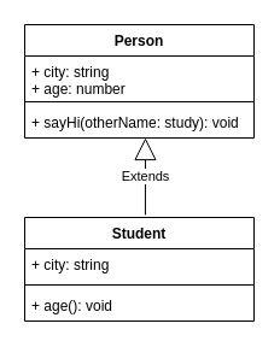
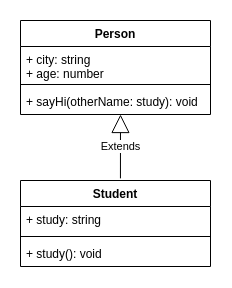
  <mxCell id="0" />
  <mxCell id="1" parent="0" />
  <mxCell id="2" value="Person" style="swimlane;fontStyle=1;align=center;verticalAlign=top;childLayout=stackLayout;horizontal=1;startSize=26;horizontalStack=0;resizeParent=1;resizeParentMax=0;resizeLast=0;collapsible=1;marginBottom=0;" vertex="1" parent="1"><mxGeometry x="20" y="20" width="190" height="94" as="geometry"><mxRectangle x="350" y="220" width="80" height="30" as="alternateBounds" /></mxGeometry></mxCell>
  <mxCell id="3" value="+ city: string&#10;+ age: number&#10;" style="text;strokeColor=none;fillColor=none;align=left;verticalAlign=top;spacingLeft=4;spacingRight=4;overflow=hidden;rotatable=0;points=[[0,0.5],[1,0.5]];portConstraint=eastwest;" vertex="1" parent="2"><mxGeometry y="26" width="190" height="34" as="geometry" /></mxCell>
  <mxCell id="4" value="" style="line;strokeWidth=1;fillColor=none;align=left;verticalAlign=middle;spacingTop=-1;spacingLeft=3;spacingRight=3;rotatable=0;labelPosition=right;points=[];portConstraint=eastwest;strokeColor=inherit;" vertex="1" parent="2"><mxGeometry y="60" width="190" height="8" as="geometry" /></mxCell>
  <mxCell id="5" value="+ sayHi(otherName: study): void" style="text;strokeColor=none;fillColor=none;align=left;verticalAlign=top;spacingLeft=4;spacingRight=4;overflow=hidden;rotatable=0;points=[[0,0.5],[1,0.5]];portConstraint=eastwest;" vertex="1" parent="2"><mxGeometry y="68" width="190" height="26" as="geometry" /></mxCell>
  <mxCell id="6" value="Student" style="swimlane;fontStyle=1;align=center;verticalAlign=top;childLayout=stackLayout;horizontal=1;startSize=26;horizontalStack=0;resizeParent=1;resizeParentMax=0;resizeLast=0;collapsible=1;marginBottom=0;" vertex="1" parent="1"><mxGeometry x="20" y="180" width="190" height="86" as="geometry" /></mxCell>
- <mxCell id="7" value="+ city: string" style="text;strokeColor=none;fillColor=none;align=left;verticalAlign=top;spacingLeft=4;spacingRight=4;overflow=hidden;rotatable=0;points=[[0,0.5],[1,0.5]];portConstraint=eastwest;" vertex="1" parent="6"><mxGeometry y="26" width="190" height="26" as="geometry" /></mxCell>
+ <mxCell id="7" value="+ study: string" style="text;strokeColor=none;fillColor=none;align=left;verticalAlign=top;spacingLeft=4;spacingRight=4;overflow=hidden;rotatable=0;points=[[0,0.5],[1,0.5]];portConstraint=eastwest;" vertex="1" parent="6"><mxGeometry y="26" width="190" height="26" as="geometry" /></mxCell>
  <mxCell id="8" value="" style="line;strokeWidth=1;fillColor=none;align=left;verticalAlign=middle;spacingTop=-1;spacingLeft=3;spacingRight=3;rotatable=0;labelPosition=right;points=[];portConstraint=eastwest;strokeColor=inherit;" vertex="1" parent="6"><mxGeometry y="52" width="190" height="8" as="geometry" /></mxCell>
- <mxCell id="9" value="+ age(): void" style="text;strokeColor=none;fillColor=none;align=left;verticalAlign=top;spacingLeft=4;spacingRight=4;overflow=hidden;rotatable=0;points=[[0,0.5],[1,0.5]];portConstraint=eastwest;" vertex="1" parent="6"><mxGeometry y="60" width="190" height="26" as="geometry" /></mxCell>
+ <mxCell id="9" value="+ study(): void" style="text;strokeColor=none;fillColor=none;align=left;verticalAlign=top;spacingLeft=4;spacingRight=4;overflow=hidden;rotatable=0;points=[[0,0.5],[1,0.5]];portConstraint=eastwest;" vertex="1" parent="6"><mxGeometry y="60" width="190" height="26" as="geometry" /></mxCell>
  <mxCell id="10" value="Extends" style="endArrow=block;endSize=16;endFill=0;html=1;rounded=0;exitX=0.526;exitY=-0.025;exitDx=0;exitDy=0;exitPerimeter=0;" edge="1" parent="1" source="6"><mxGeometry width="160" relative="1" as="geometry"><mxPoint x="-40" y="114" as="sourcePoint" /><mxPoint x="120" y="114" as="targetPoint" /></mxGeometry></mxCell>
